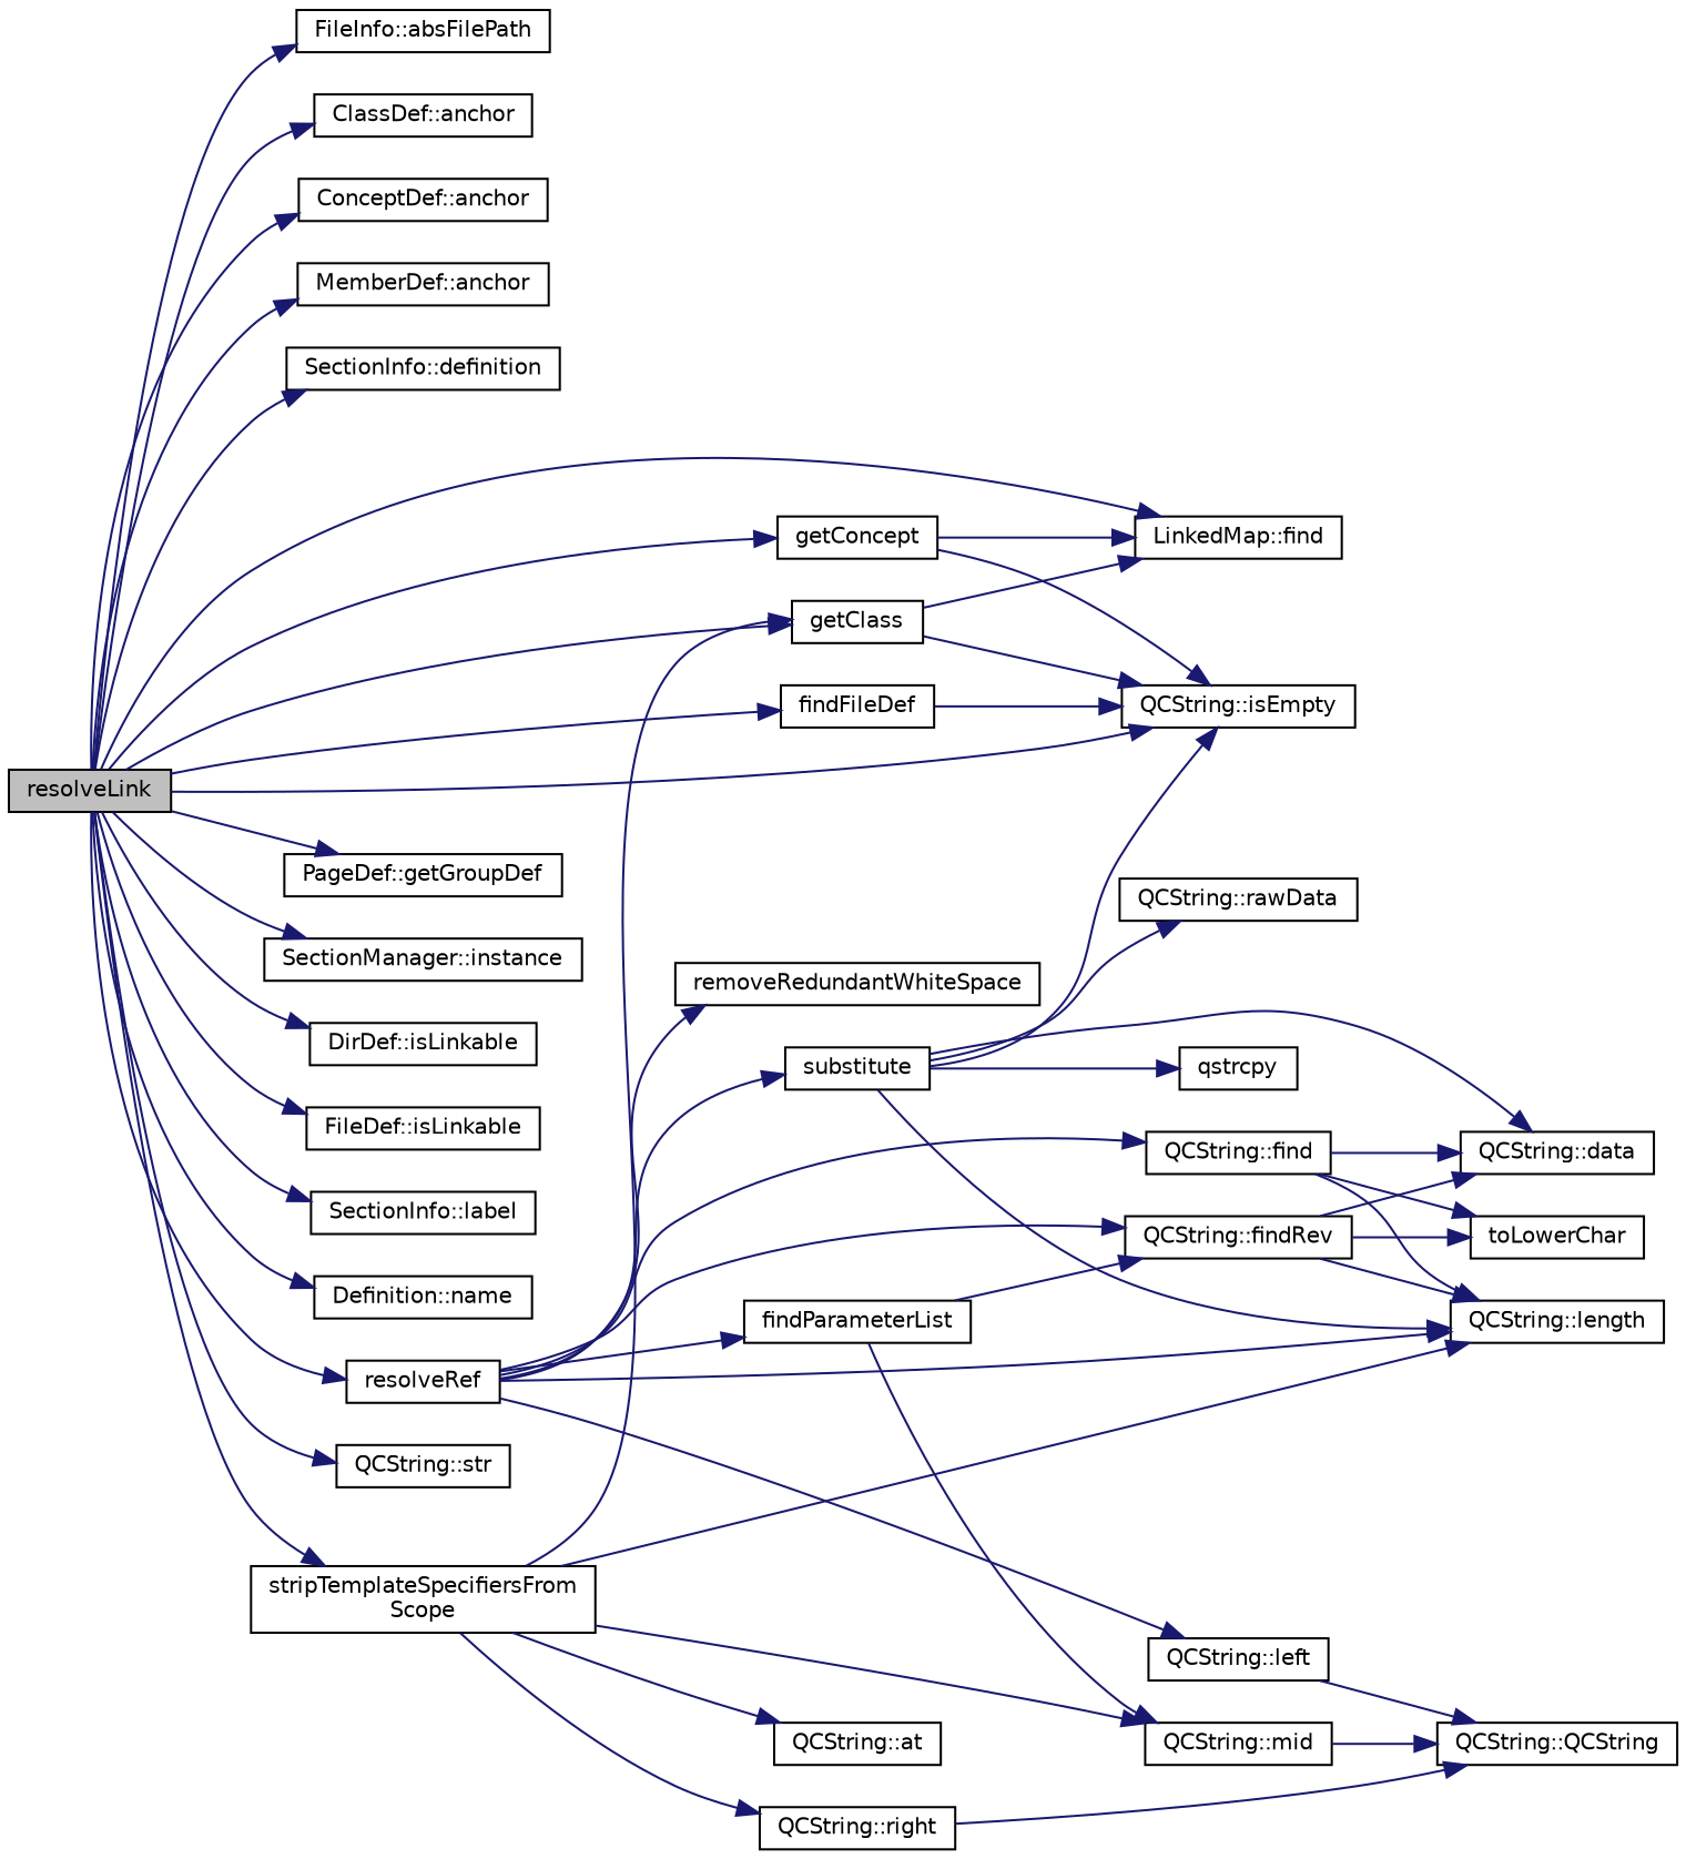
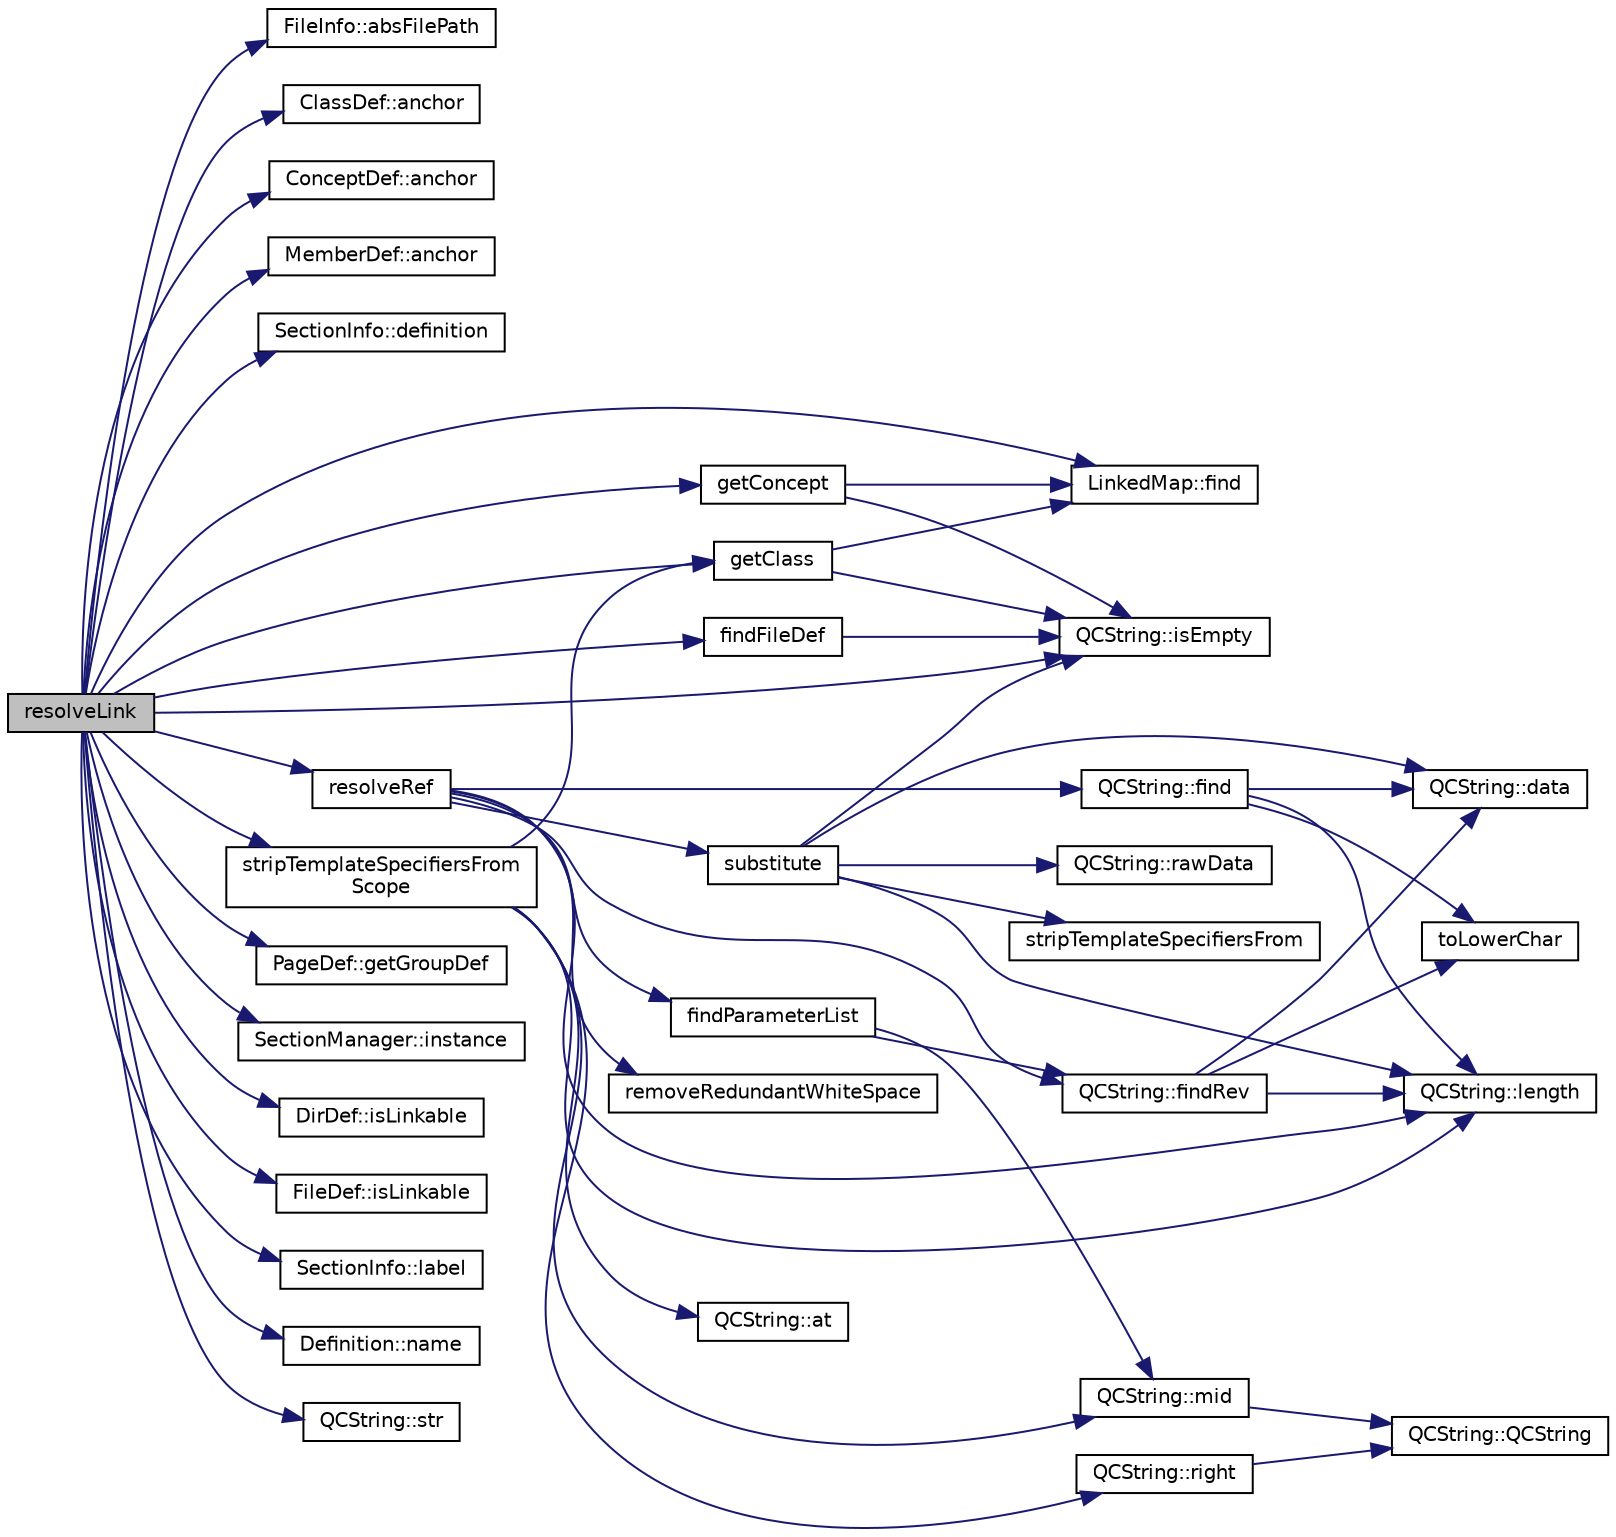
  digraph {
    rankdir=LR
    node [color=black fillcolor=white fontname=Helvetica fontsize=10 shape=record style=filled]
    edge [color=midnightblue fontname=Helvetica fontsize=10 labelfontname=Helvetica labelfontsize=10 style=solid]
    n1 [fillcolor=grey75 fontcolor=black height=0.2 label=resolveLink width=0.4]
    n2 [height=0.2 label="FileInfo::absFilePath" width=0.4]
    n3 [height=0.2 label="ClassDef::anchor" width=0.4]
    n4 [height=0.2 label="ConceptDef::anchor" width=0.4]
    n5 [height=0.2 label="MemberDef::anchor" width=0.4]
    n6 [height=0.2 label="SectionInfo::definition" width=0.4]
    n7 [height=0.2 label="LinkedMap::find" width=0.4]
    n8 [height=0.2 label=findFileDef width=0.4]
    n9 [height=0.2 label="QCString::isEmpty" width=0.4]
    n10 [height=0.2 label=getClass width=0.4]
    n11 [height=0.2 label=getConcept width=0.4]
    n12 [height=0.2 label="PageDef::getGroupDef" width=0.4]
    n13 [height=0.2 label="SectionManager::instance" width=0.4]
    n14 [height=0.2 label="DirDef::isLinkable" width=0.4]
    n15 [height=0.2 label="FileDef::isLinkable" width=0.4]
    n16 [height=0.2 label="SectionInfo::label" width=0.4]
    n17 [height=0.2 label="Definition::name" width=0.4]
    n18 [height=0.2 label=resolveRef width=0.4]
    n19 [height=0.2 label="QCString::str" width=0.4]
    n20 [height=0.2 label="stripTemplateSpecifiersFrom\lScope" width=0.4]
    n21 [height=0.2 label="QCString::find" width=0.4]
    n22 [height=0.2 label="QCString::length" width=0.4]
    n23 [height=0.2 label=findParameterList width=0.4]
    n24 [height=0.2 label="QCString::findRev" width=0.4]
-   n25 [height=0.2 label="QCString::left" width=0.4]
    n26 [height=0.2 label=removeRedundantWhiteSpace width=0.4]
    n27 [height=0.2 label=substitute width=0.4]
    n28 [height=0.2 label="QCString::mid" width=0.4]
    n29 [height=0.2 label="QCString::at" width=0.4]
    n30 [height=0.2 label="QCString::right" width=0.4]
    n31 [height=0.2 label="QCString::data" width=0.4]
    n32 [height=0.2 label=toLowerChar width=0.4]
    n33 [height=0.2 label="QCString::QCString" width=0.4]
-   n34 [height=0.2 label=qstrcpy width=0.4]
+   n34 [height=0.2 label=stripTemplateSpecifiersFrom width=0.4]
    n35 [height=0.2 label="QCString::rawData" width=0.4]
    n1 -> n2
    n1 -> n3
    n1 -> n4
    n1 -> n5
    n1 -> n6
    n1 -> n7
    n1 -> n8
    n1 -> n9
    n1 -> n10
    n1 -> n11
    n1 -> n12
    n1 -> n13
    n1 -> n14
    n1 -> n15
    n1 -> n16
    n1 -> n17
    n1 -> n18
    n1 -> n19
    n1 -> n20
    n8 -> n9
    n10 -> n7
    n10 -> n9
    n11 -> n7
    n11 -> n9
    n18 -> n21
    n18 -> n22
    n18 -> n23
    n18 -> n24
-   n18 -> n25
    n18 -> n26
    n18 -> n27
    n20 -> n10
    n20 -> n22
    n20 -> n28
    n20 -> n29
    n20 -> n30
    n21 -> n22
    n21 -> n31
    n21 -> n32
    n23 -> n24
    n23 -> n28
    n24 -> n22
    n24 -> n31
    n24 -> n32
-   n25 -> n33
    n27 -> n9
    n27 -> n22
    n27 -> n31
    n27 -> n34
    n27 -> n35
    n28 -> n33
    n30 -> n33
  }
